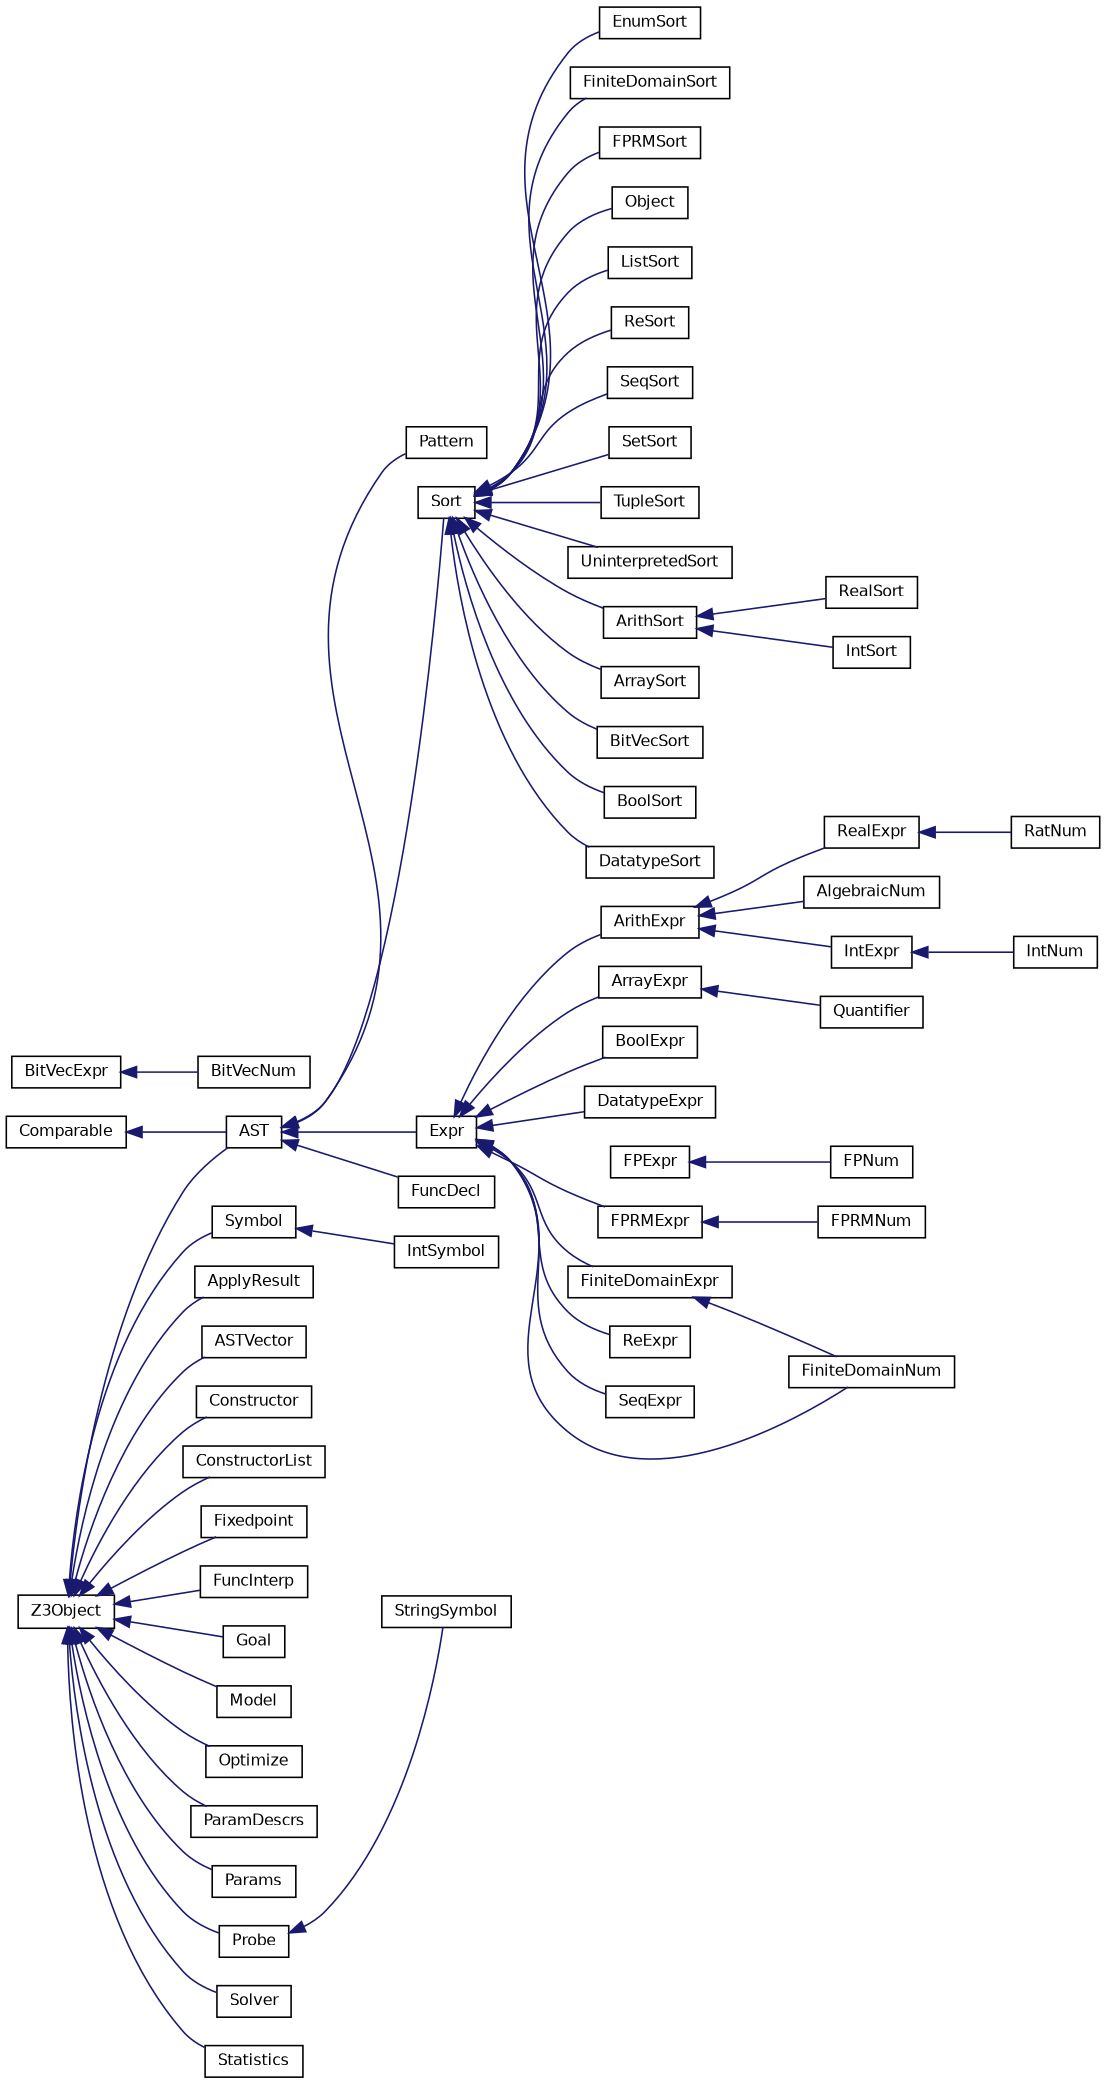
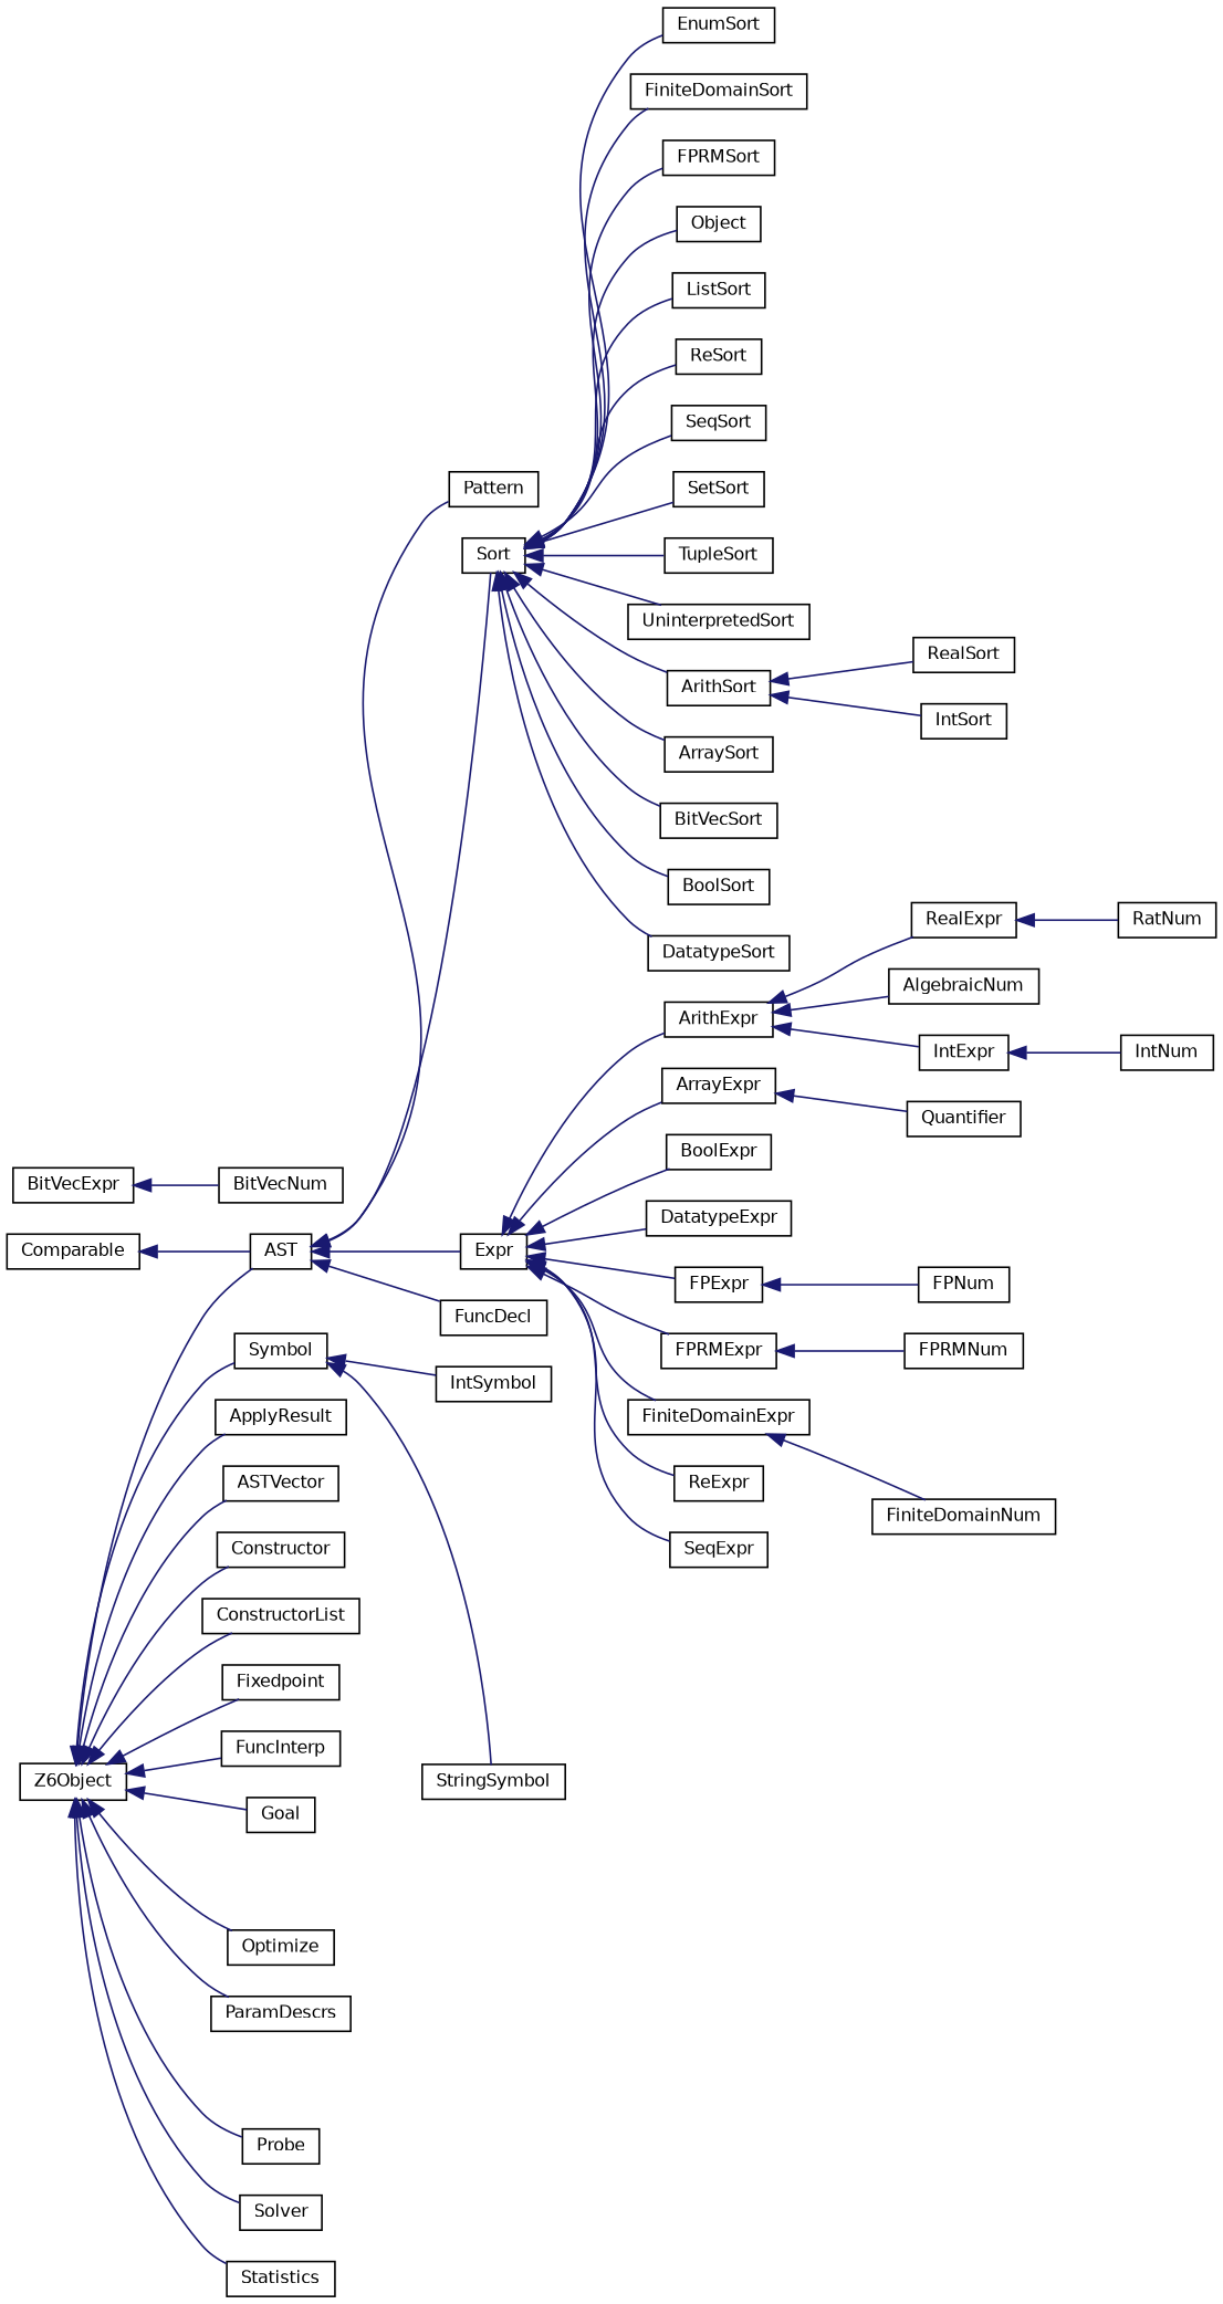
  digraph {
    rankdir=LR
    node [color=black fillcolor=white fontname=Helvetica fontsize=10 shape=record style=filled]
    edge [color=midnightblue dir=back fontname=Helvetica fontsize=10 labelfontname=Helvetica labelfontsize=10 style=solid]
    n1 [height=0.2 label=Comparable width=0.4]
    n2 [height=0.2 label=AST width=0.4]
    n3 [height=0.2 label=Expr width=0.4]
    n4 [height=0.2 label=FuncDecl width=0.4]
    n5 [height=0.2 label=Pattern width=0.4]
    n6 [height=0.2 label=Sort width=0.4]
    n7 [height=0.2 label=ArithExpr width=0.4]
    n8 [height=0.2 label=ArrayExpr width=0.4]
    n9 [height=0.2 label=BoolExpr width=0.4]
    n10 [height=0.2 label=DatatypeExpr width=0.4]
    n11 [height=0.2 label=FiniteDomainExpr width=0.4]
    n12 [height=0.2 label=FPExpr width=0.4]
    n13 [height=0.2 label=FPRMExpr width=0.4]
    n14 [height=0.2 label=ReExpr width=0.4]
    n15 [height=0.2 label=SeqExpr width=0.4]
    n16 [height=0.2 label=ArithSort width=0.4]
    n17 [height=0.2 label=ArraySort width=0.4]
    n18 [height=0.2 label=BitVecSort width=0.4]
    n19 [height=0.2 label=BoolSort width=0.4]
    n20 [height=0.2 label=DatatypeSort width=0.4]
    n21 [height=0.2 label=EnumSort width=0.4]
    n22 [height=0.2 label=FiniteDomainSort width=0.4]
    n23 [height=0.2 label=FPRMSort width=0.4]
    n24 [height=0.2 label=Object width=0.4]
    n25 [height=0.2 label=ListSort width=0.4]
    n26 [height=0.2 label=ReSort width=0.4]
    n27 [height=0.2 label=SeqSort width=0.4]
    n28 [height=0.2 label=SetSort width=0.4]
    n29 [height=0.2 label=TupleSort width=0.4]
    n30 [height=0.2 label=UninterpretedSort width=0.4]
    n31 [height=0.2 label=AlgebraicNum width=0.4]
    n32 [height=0.2 label=IntExpr width=0.4]
    n33 [height=0.2 label=RealExpr width=0.4]
    n34 [height=0.2 label=Quantifier width=0.4]
    n35 [height=0.2 label=BitVecExpr width=0.4]
    n36 [height=0.2 label=BitVecNum width=0.4]
    n37 [height=0.2 label=FiniteDomainNum width=0.4]
    n38 [height=0.2 label=FPNum width=0.4]
    n39 [height=0.2 label=FPRMNum width=0.4]
    n40 [height=0.2 label=IntNum width=0.4]
    n41 [height=0.2 label=RatNum width=0.4]
    n42 [height=0.2 label=IntSort width=0.4]
    n43 [height=0.2 label=RealSort width=0.4]
-   n44 [height=0.2 label=Z3Object width=0.4]
+   n44 [height=0.2 label=Z6Object width=0.4]
    n45 [height=0.2 label=ApplyResult width=0.4]
    n46 [height=0.2 label=ASTVector width=0.4]
    n47 [height=0.2 label=Constructor width=0.4]
    n48 [height=0.2 label=ConstructorList width=0.4]
    n49 [height=0.2 label=Fixedpoint width=0.4]
    n50 [height=0.2 label=FuncInterp width=0.4]
    n51 [height=0.2 label=Goal width=0.4]
-   n52 [height=0.2 label=Model width=0.4]
    n53 [height=0.2 label=Optimize width=0.4]
    n54 [height=0.2 label=ParamDescrs width=0.4]
-   n55 [height=0.2 label=Params width=0.4]
    n56 [height=0.2 label=Probe width=0.4]
    n57 [height=0.2 label=Solver width=0.4]
    n58 [height=0.2 label=Statistics width=0.4]
    n59 [height=0.2 label=Symbol width=0.4]
    n60 [height=0.2 label=IntSymbol width=0.4]
    n61 [height=0.2 label=StringSymbol width=0.4]
    n1 -> n2
    n2 -> n3
    n2 -> n4
    n2 -> n5
    n2 -> n6
    n3 -> n7
    n3 -> n8
    n3 -> n9
    n3 -> n10
    n3 -> n11
-   n3 -> n37
+   n3 -> n12
    n3 -> n13
    n3 -> n14
    n3 -> n15
    n6 -> n16
    n6 -> n17
    n6 -> n18
    n6 -> n19
    n6 -> n20
    n6 -> n21
    n6 -> n22
    n6 -> n23
    n6 -> n24
    n6 -> n25
    n6 -> n26
    n6 -> n27
    n6 -> n28
    n6 -> n29
    n6 -> n30
    n7 -> n31
    n7 -> n32
    n7 -> n33
    n8 -> n34
    n11 -> n37
    n12 -> n38
    n13 -> n39
    n16 -> n42
    n16 -> n43
    n32 -> n40
    n33 -> n41
    n35 -> n36
    n44 -> n2
    n44 -> n45
    n44 -> n46
    n44 -> n47
    n44 -> n48
    n44 -> n49
    n44 -> n50
    n44 -> n51
-   n44 -> n52
    n44 -> n53
    n44 -> n54
-   n44 -> n55
    n44 -> n56
    n44 -> n57
    n44 -> n58
    n44 -> n59
    n59 -> n60
-   n56 -> n61
+   n59 -> n61
  }
